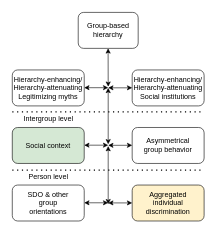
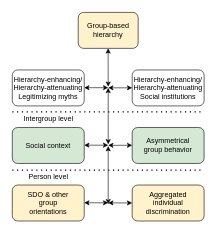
  <mxCell id="0" />
  <mxCell id="1" parent="0" />
  <mxCell id="2" value="&lt;meta charset=&quot;utf-8&quot;&gt;Hierarchy-enhancing/&#10;Hierarchy-attenuating&#10;Legitimizing myths" style="rounded=1;whiteSpace=wrap;html=1;" vertex="1" parent="1"><mxGeometry x="20" y="116" width="120" height="60" as="geometry" /></mxCell>
  <mxCell id="3" value="Social context" style="rounded=1;whiteSpace=wrap;html=1;fillColor=#d5e8d4;" vertex="1" parent="1"><mxGeometry x="20" y="212" width="120" height="60" as="geometry" /></mxCell>
- <mxCell id="4" value="&lt;meta charset=&quot;utf-8&quot;&gt;SDO &amp;amp; other&#10;group&#10;orientations" style="rounded=1;whiteSpace=wrap;html=1;" vertex="1" parent="1"><mxGeometry x="20" y="308" width="120" height="60" as="geometry" /></mxCell>
+ <mxCell id="4" value="&lt;meta charset=&quot;utf-8&quot;&gt;SDO &amp;amp; other&#10;group&#10;orientations" style="rounded=1;whiteSpace=wrap;html=1;fillColor=#fff2cc;" vertex="1" parent="1"><mxGeometry x="20" y="308" width="120" height="60" as="geometry" /></mxCell>
  <mxCell id="5" value="&lt;meta charset=&quot;utf-8&quot;&gt;Hierarchy-enhancing/&#10;Hierarchy-attenuating&#10;Social institutions" style="rounded=1;whiteSpace=wrap;html=1;" vertex="1" parent="1"><mxGeometry x="220" y="116" width="120" height="60" as="geometry" /></mxCell>
- <mxCell id="6" value="Asymmetrical&lt;br/&gt;group behavior" style="rounded=1;whiteSpace=wrap;html=1;" vertex="1" parent="1"><mxGeometry x="220" y="212" width="120" height="60" as="geometry" /></mxCell>
+ <mxCell id="6" value="Asymmetrical&lt;br/&gt;group behavior" style="rounded=1;whiteSpace=wrap;html=1;fillColor=#d5e8d4;" vertex="1" parent="1"><mxGeometry x="220" y="212" width="120" height="60" as="geometry" /></mxCell>
  <mxCell id="7" value="&lt;meta charset=&quot;utf-8&quot;&gt;Aggregated&#10;individual&#10;discrimination" style="rounded=1;whiteSpace=wrap;html=1;fillColor=#fff2cc;" vertex="1" parent="1"><mxGeometry x="220" y="308" width="120" height="60" as="geometry" /></mxCell>
- <mxCell id="8" value="&lt;span style=&quot;text-align: left;&quot;&gt;Group-based&lt;/span&gt;&lt;br style=&quot;border-color: var(--border-color); text-align: left;&quot;&gt;&lt;span style=&quot;text-align: left;&quot;&gt;hierarchy&lt;/span&gt;" style="rounded=1;whiteSpace=wrap;html=1;" vertex="1" parent="1"><mxGeometry x="130" y="20" width="100" height="60" as="geometry" /></mxCell>
+ <mxCell id="8" value="&lt;span style=&quot;text-align: left;&quot;&gt;Group-based&lt;/span&gt;&lt;br style=&quot;border-color: var(--border-color); text-align: left;&quot;&gt;&lt;span style=&quot;text-align: left;&quot;&gt;hierarchy&lt;/span&gt;" style="rounded=1;whiteSpace=wrap;html=1;fillColor=#fff2cc;" vertex="1" parent="1"><mxGeometry x="130" y="20" width="100" height="60" as="geometry" /></mxCell>
  <mxCell id="9" value="" style="endArrow=none;dashed=1;html=1;dashPattern=1 3;strokeWidth=2;" edge="1" parent="1"><mxGeometry width="50" height="50" relative="1" as="geometry"><mxPoint x="20" y="186" as="sourcePoint" /><mxPoint x="340" y="186" as="targetPoint" /></mxGeometry></mxCell>
  <mxCell id="10" value="" style="endArrow=none;dashed=1;html=1;dashPattern=1 3;strokeWidth=2;" edge="1" parent="1"><mxGeometry width="50" height="50" relative="1" as="geometry"><mxPoint x="20" y="283" as="sourcePoint" /><mxPoint x="340" y="283" as="targetPoint" /></mxGeometry></mxCell>
  <mxCell id="11" value="" style="endArrow=classic;startArrow=classic;html=1;" edge="1" parent="1"><mxGeometry width="50" height="50" relative="1" as="geometry"><mxPoint x="140" y="241.5" as="sourcePoint" /><mxPoint x="180" y="241.5" as="targetPoint" /></mxGeometry></mxCell>
  <mxCell id="12" value="" style="endArrow=classic;startArrow=classic;html=1;" edge="1" parent="1"><mxGeometry width="50" height="50" relative="1" as="geometry"><mxPoint x="180" y="241.71" as="sourcePoint" /><mxPoint x="220" y="241.71" as="targetPoint" /></mxGeometry></mxCell>
  <mxCell id="13" value="" style="endArrow=classic;startArrow=classic;html=1;" edge="1" parent="1"><mxGeometry width="50" height="50" relative="1" as="geometry"><mxPoint x="140" y="337.61" as="sourcePoint" /><mxPoint x="180" y="337.61" as="targetPoint" /></mxGeometry></mxCell>
  <mxCell id="14" value="" style="endArrow=classic;startArrow=classic;html=1;" edge="1" parent="1"><mxGeometry width="50" height="50" relative="1" as="geometry"><mxPoint x="180" y="337.82" as="sourcePoint" /><mxPoint x="220" y="337.82" as="targetPoint" /></mxGeometry></mxCell>
  <mxCell id="15" value="" style="endArrow=classic;startArrow=classic;html=1;" edge="1" parent="1"><mxGeometry width="50" height="50" relative="1" as="geometry"><mxPoint x="140" y="145.61" as="sourcePoint" /><mxPoint x="180" y="145.61" as="targetPoint" /></mxGeometry></mxCell>
  <mxCell id="16" value="" style="endArrow=classic;startArrow=classic;html=1;" edge="1" parent="1"><mxGeometry width="50" height="50" relative="1" as="geometry"><mxPoint x="180" y="145.82" as="sourcePoint" /><mxPoint x="220" y="145.82" as="targetPoint" /></mxGeometry></mxCell>
  <mxCell id="17" value="" style="endArrow=classic;startArrow=classic;html=1;" edge="1" parent="1"><mxGeometry width="50" height="50" relative="1" as="geometry"><mxPoint x="180" y="146" as="sourcePoint" /><mxPoint x="180" y="240" as="targetPoint" /></mxGeometry></mxCell>
  <mxCell id="18" value="" style="endArrow=classic;startArrow=classic;html=1;" edge="1" parent="1"><mxGeometry width="50" height="50" relative="1" as="geometry"><mxPoint x="180" y="340" as="sourcePoint" /><mxPoint x="180" y="243" as="targetPoint" /></mxGeometry></mxCell>
  <mxCell id="19" value="" style="endArrow=classic;startArrow=classic;html=1;" edge="1" parent="1"><mxGeometry width="50" height="50" relative="1" as="geometry"><mxPoint x="179.85" y="80" as="sourcePoint" /><mxPoint x="180" y="144" as="targetPoint" /></mxGeometry></mxCell>
  <mxCell id="20" value="Intergroup level" style="text;html=1;align=center;verticalAlign=middle;resizable=0;points=[];autosize=1;strokeColor=none;fillColor=none;" vertex="1" parent="1"><mxGeometry x="25" y="182" width="110" height="30" as="geometry" /></mxCell>
  <mxCell id="21" value="Person level" style="text;html=1;align=center;verticalAlign=middle;resizable=0;points=[];autosize=1;strokeColor=none;fillColor=none;" vertex="1" parent="1"><mxGeometry x="35" y="280" width="90" height="30" as="geometry" /></mxCell>
